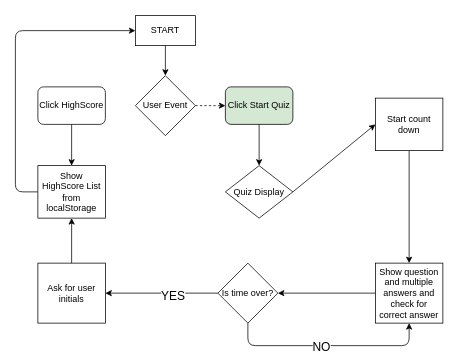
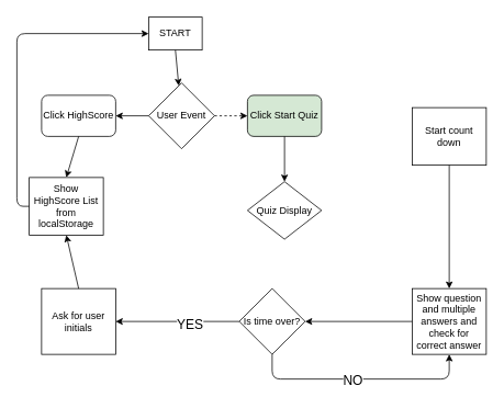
  <mxCell id="0" />
  <mxCell id="1" parent="0" />
- <mxCell id="2" value="START" style="rounded=0;whiteSpace=wrap;html=1;" vertex="1" parent="1"><mxGeometry x="180" y="20" width="80" height="40" as="geometry" /></mxCell>
+ <mxCell id="2" value="START" style="rounded=0;whiteSpace=wrap;html=1;" vertex="1" parent="1"><mxGeometry x="180" y="20" width="65" height="40" as="geometry" /></mxCell>
  <mxCell id="3" value="User Event" style="rhombus;whiteSpace=wrap;html=1;" vertex="1" parent="1"><mxGeometry x="180" y="100" width="80" height="80" as="geometry" /></mxCell>
  <mxCell id="4" value="Click HighScore" style="rounded=1;whiteSpace=wrap;html=1;" vertex="1" parent="1"><mxGeometry x="50" y="115" width="90" height="50" as="geometry" /></mxCell>
  <mxCell id="5" value="Click Start Quiz" style="rounded=1;whiteSpace=wrap;html=1;fillColor=#d5e8d4;" vertex="1" parent="1"><mxGeometry x="300" y="115" width="90" height="50" as="geometry" /></mxCell>
- <mxCell id="6" value="Show HighScore List from localStorage" style="rounded=0;whiteSpace=wrap;html=1;" vertex="1" parent="1"><mxGeometry x="50" y="220" width="90" height="70" as="geometry" /></mxCell>
+ <mxCell id="6" value="Show HighScore List from localStorage" style="rounded=0;whiteSpace=wrap;html=1;" vertex="1" parent="1"><mxGeometry x="35" y="215" width="90" height="70" as="geometry" /></mxCell>
  <mxCell id="7" value="Quiz Display" style="rhombus;whiteSpace=wrap;html=1;" vertex="1" parent="1"><mxGeometry x="300" y="220" width="90" height="70" as="geometry" /></mxCell>
  <mxCell id="8" value="Show question and multiple answers and check for correct answer" style="rounded=0;whiteSpace=wrap;html=1;" vertex="1" parent="1"><mxGeometry x="500" y="350" width="90" height="80" as="geometry" /></mxCell>
  <mxCell id="9" value="Start count down" style="rounded=0;whiteSpace=wrap;html=1;" vertex="1" parent="1"><mxGeometry x="500" y="130" width="90" height="70" as="geometry" /></mxCell>
  <mxCell id="10" value="Is time over?" style="rhombus;whiteSpace=wrap;html=1;" vertex="1" parent="1"><mxGeometry x="290" y="350" width="80" height="80" as="geometry" /></mxCell>
  <mxCell id="11" value="Ask for user initials" style="rounded=0;whiteSpace=wrap;html=1;" vertex="1" parent="1"><mxGeometry x="50" y="350" width="90" height="80" as="geometry" /></mxCell>
  <mxCell id="12" value="" style="endArrow=classic;html=1;exitX=0.5;exitY=1;exitDx=0;exitDy=0;" edge="1" parent="1" source="2" target="3"><mxGeometry width="50" height="50" relative="1" as="geometry"><mxPoint x="380" y="320" as="sourcePoint" /><mxPoint x="430" y="270" as="targetPoint" /></mxGeometry></mxCell>
  <mxCell id="13" value="" style="endArrow=classic;html=1;exitX=1;exitY=0.5;exitDx=0;exitDy=0;entryX=0;entryY=0.5;entryDx=0;entryDy=0;dashed=1;" edge="1" parent="1" source="3" target="5"><mxGeometry width="50" height="50" relative="1" as="geometry"><mxPoint x="380" y="320" as="sourcePoint" /><mxPoint x="430" y="270" as="targetPoint" /></mxGeometry></mxCell>
+ <mxCell id="14" value="" style="endArrow=classic;html=1;exitX=0;exitY=0.5;exitDx=0;exitDy=0;entryX=1;entryY=0.5;entryDx=0;entryDy=0;" edge="1" parent="1" source="3" target="4"><mxGeometry width="50" height="50" relative="1" as="geometry"><mxPoint x="380" y="320" as="sourcePoint" /><mxPoint x="430" y="270" as="targetPoint" /></mxGeometry></mxCell>
  <mxCell id="15" value="" style="endArrow=classic;html=1;exitX=0.5;exitY=1;exitDx=0;exitDy=0;entryX=0.5;entryY=0;entryDx=0;entryDy=0;" edge="1" parent="1" source="4" target="6"><mxGeometry width="50" height="50" relative="1" as="geometry"><mxPoint x="380" y="320" as="sourcePoint" /><mxPoint x="430" y="270" as="targetPoint" /></mxGeometry></mxCell>
  <mxCell id="16" value="" style="endArrow=classic;html=1;exitX=0.5;exitY=1;exitDx=0;exitDy=0;" edge="1" parent="1" source="5" target="7"><mxGeometry width="50" height="50" relative="1" as="geometry"><mxPoint x="380" y="320" as="sourcePoint" /><mxPoint x="430" y="270" as="targetPoint" /></mxGeometry></mxCell>
- <mxCell id="17" value="" style="endArrow=classic;html=1;exitX=1;exitY=0.5;exitDx=0;exitDy=0;entryX=0;entryY=0.5;entryDx=0;entryDy=0;" edge="1" parent="1" source="7" target="9"><mxGeometry width="50" height="50" relative="1" as="geometry"><mxPoint x="380" y="320" as="sourcePoint" /><mxPoint x="480" y="270" as="targetPoint" /></mxGeometry></mxCell>
  <mxCell id="18" value="" style="endArrow=classic;html=1;exitX=0.5;exitY=1;exitDx=0;exitDy=0;" edge="1" parent="1" source="9" target="8"><mxGeometry width="50" height="50" relative="1" as="geometry"><mxPoint x="380" y="320" as="sourcePoint" /><mxPoint x="430" y="270" as="targetPoint" /></mxGeometry></mxCell>
  <mxCell id="19" value="" style="endArrow=classic;html=1;exitX=0;exitY=0.5;exitDx=0;exitDy=0;entryX=1;entryY=0.5;entryDx=0;entryDy=0;" edge="1" parent="1" source="10" target="11"><mxGeometry width="50" height="50" relative="1" as="geometry"><mxPoint x="380" y="320" as="sourcePoint" /><mxPoint x="430" y="270" as="targetPoint" /></mxGeometry></mxCell>
  <mxCell id="20" value="&lt;font style=&quot;font-size: 16px&quot;&gt;YES&lt;/font&gt;" style="edgeLabel;html=1;align=center;verticalAlign=middle;resizable=0;points=[];" vertex="1" connectable="0" parent="19"><mxGeometry x="-0.183" y="2" relative="1" as="geometry"><mxPoint as="offset" /></mxGeometry></mxCell>
  <mxCell id="21" value="" style="edgeStyle=elbowEdgeStyle;elbow=horizontal;endArrow=classic;html=1;exitX=0;exitY=0.5;exitDx=0;exitDy=0;entryX=0;entryY=0.5;entryDx=0;entryDy=0;" edge="1" parent="1" source="6" target="2"><mxGeometry width="50" height="50" relative="1" as="geometry"><mxPoint x="380" y="310" as="sourcePoint" /><mxPoint x="430" y="260" as="targetPoint" /><Array as="points"><mxPoint x="20" y="130" /></Array></mxGeometry></mxCell>
  <mxCell id="22" value="" style="endArrow=classic;html=1;exitX=0;exitY=0.5;exitDx=0;exitDy=0;entryX=1;entryY=0.5;entryDx=0;entryDy=0;" edge="1" parent="1" source="8" target="10"><mxGeometry width="50" height="50" relative="1" as="geometry"><mxPoint x="380" y="310" as="sourcePoint" /><mxPoint x="430" y="260" as="targetPoint" /></mxGeometry></mxCell>
  <mxCell id="23" value="" style="edgeStyle=elbowEdgeStyle;elbow=horizontal;endArrow=classic;html=1;exitX=0.5;exitY=1;exitDx=0;exitDy=0;entryX=0.5;entryY=1;entryDx=0;entryDy=0;" edge="1" parent="1" source="10" target="8"><mxGeometry width="50" height="50" relative="1" as="geometry"><mxPoint x="380" y="310" as="sourcePoint" /><mxPoint x="430" y="260" as="targetPoint" /><Array as="points"><mxPoint x="440" y="460" /></Array></mxGeometry></mxCell>
  <mxCell id="24" value="&lt;font style=&quot;font-size: 16px&quot;&gt;NO&lt;/font&gt;" style="edgeLabel;html=1;align=center;verticalAlign=middle;resizable=0;points=[];" vertex="1" connectable="0" parent="23"><mxGeometry x="-0.076" y="-1" relative="1" as="geometry"><mxPoint as="offset" /></mxGeometry></mxCell>
  <mxCell id="25" value="" style="endArrow=classic;html=1;exitX=0.5;exitY=0;exitDx=0;exitDy=0;entryX=0.5;entryY=1;entryDx=0;entryDy=0;" edge="1" parent="1" source="11" target="6"><mxGeometry width="50" height="50" relative="1" as="geometry"><mxPoint x="380" y="300" as="sourcePoint" /><mxPoint x="430" y="250" as="targetPoint" /></mxGeometry></mxCell>
